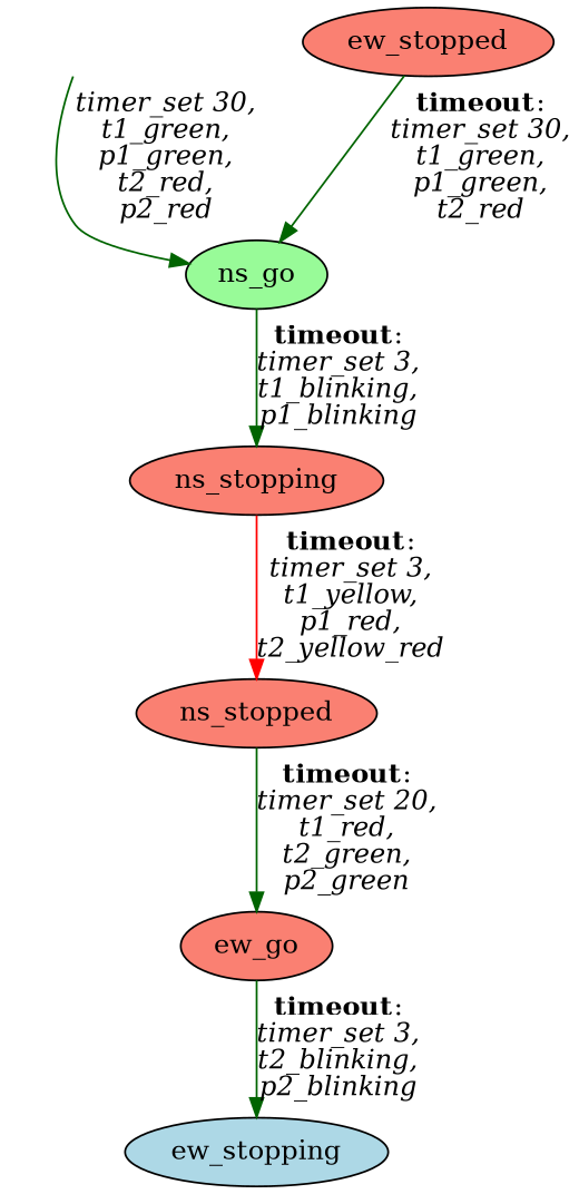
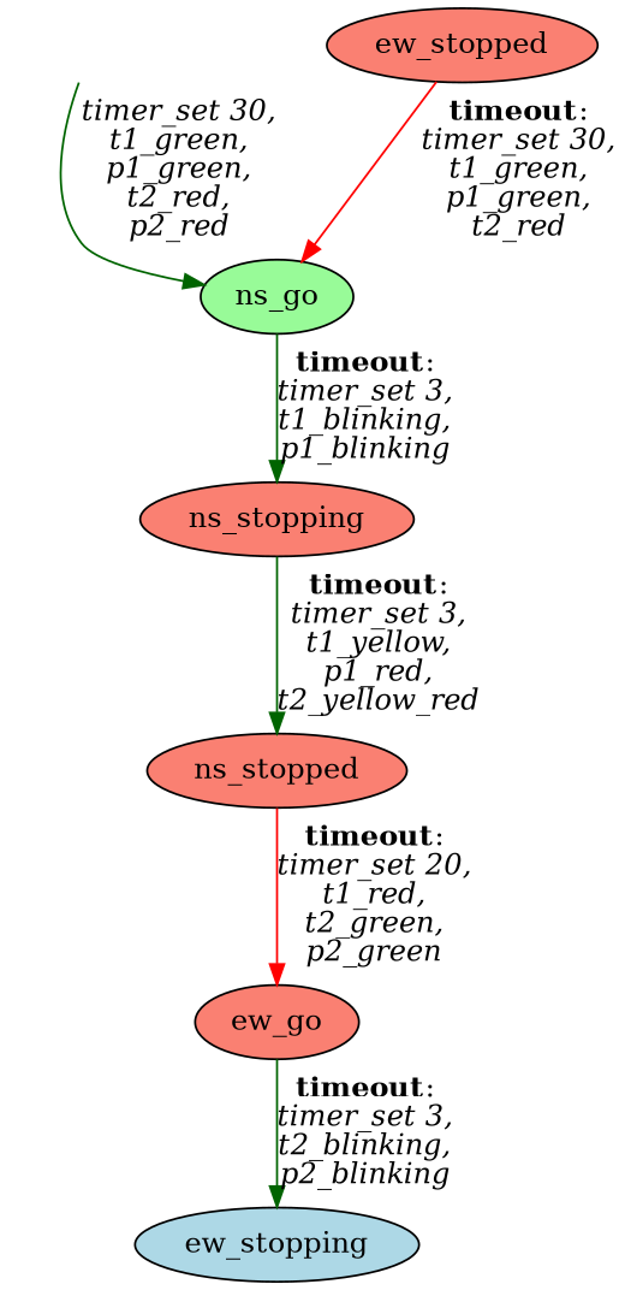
  digraph {
    fontname="DejaVu Serif"
    nodesep=1
    ranksep=0
    node [fontname="DejaVu Serif" style=filled fillcolor=salmon]
    edge [color=darkgreen fontname="DejaVu Serif"]
    START [style=invis fillcolor=""]
    ns_go [fillcolor=palegreen]
    ns_stopping
    ns_stopped
    ew_go
    ew_stopping [fillcolor=lightblue]
    ew_stopped
    START -> ns_go [label=<<i>timer_set 30,<br/>t1_green,<br/>p1_green,<br/>t2_red,<br/>p2_red</i>>]
    ns_go -> ns_stopping [label=<<b>timeout</b>:<br/><i>timer_set 3,<br/>t1_blinking,<br/>p1_blinking</i>>]
-   ns_stopping -> ns_stopped [color=red label=<<b>timeout</b>:<br/><i>timer_set 3,<br/>t1_yellow,<br/>p1_red,<br/>t2_yellow_red</i>>]
-   ns_stopped -> ew_go [label=<<b>timeout</b>:<br/><i>timer_set 20,<br/>t1_red,<br/>t2_green,<br/>p2_green</i>>]
+   ns_stopping -> ns_stopped [label=<<b>timeout</b>:<br/><i>timer_set 3,<br/>t1_yellow,<br/>p1_red,<br/>t2_yellow_red</i>>]
+   ns_stopped -> ew_go [color=red label=<<b>timeout</b>:<br/><i>timer_set 20,<br/>t1_red,<br/>t2_green,<br/>p2_green</i>>]
    ew_go -> ew_stopping [label=<<b>timeout</b>:<br/><i>timer_set 3,<br/>t2_blinking,<br/>p2_blinking</i>>]
-   ew_stopped -> ns_go [label=<<b>timeout</b>:<br/><i>timer_set 30,<br/>t1_green,<br/>p1_green,<br/>t2_red</i>>]
+   ew_stopped -> ns_go [color=red label=<<b>timeout</b>:<br/><i>timer_set 30,<br/>t1_green,<br/>p1_green,<br/>t2_red</i>>]
  }
